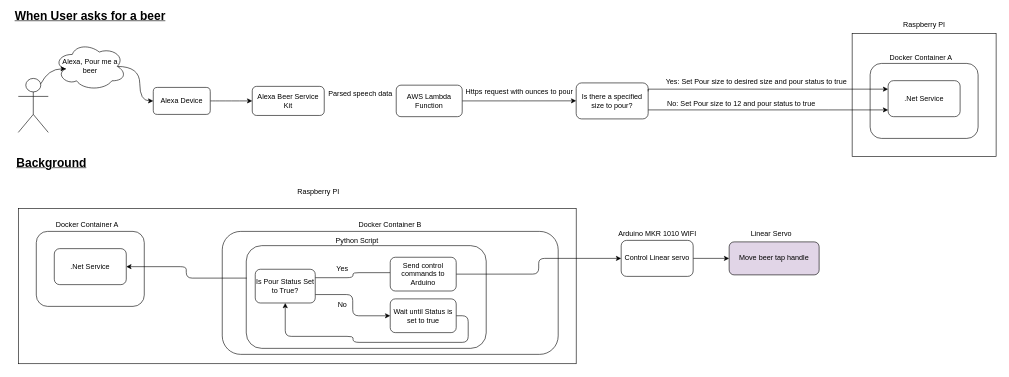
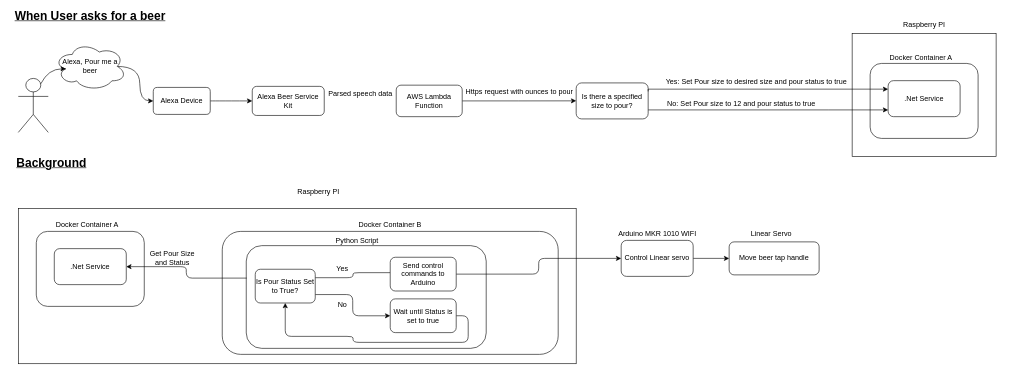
  <mxCell id="0" />
  <mxCell id="1" parent="0" />
  <mxCell id="2" value="" style="shape=umlActor;verticalLabelPosition=bottom;verticalAlign=top;html=1;outlineConnect=0;" vertex="1" parent="1"><mxGeometry x="30" y="130" width="50" height="90" as="geometry" /></mxCell>
  <mxCell id="3" style="edgeStyle=orthogonalEdgeStyle;rounded=0;orthogonalLoop=1;jettySize=auto;html=1;exitX=0.875;exitY=0.5;exitDx=0;exitDy=0;exitPerimeter=0;entryX=0;entryY=0.5;entryDx=0;entryDy=0;endArrow=classic;endFill=1;curved=1;" edge="1" parent="1" source="4" target="7"><mxGeometry relative="1" as="geometry" /></mxCell>
  <mxCell id="4" value="Alexa, Pour me a beer" style="ellipse;shape=cloud;whiteSpace=wrap;html=1;" vertex="1" parent="1"><mxGeometry x="90" y="70" width="120" height="80" as="geometry" /></mxCell>
  <mxCell id="5" value="" style="curved=1;endArrow=classic;html=1;exitX=0.75;exitY=0.1;exitDx=0;exitDy=0;exitPerimeter=0;entryX=0.16;entryY=0.55;entryDx=0;entryDy=0;entryPerimeter=0;endFill=1;startArrow=none;startFill=0;" edge="1" parent="1" source="2" target="4"><mxGeometry width="50" height="50" relative="1" as="geometry"><mxPoint x="105" y="200" as="sourcePoint" /><mxPoint x="155" y="150" as="targetPoint" /><Array as="points"><mxPoint x="80" y="114" /></Array></mxGeometry></mxCell>
  <mxCell id="6" style="edgeStyle=orthogonalEdgeStyle;curved=1;rounded=0;orthogonalLoop=1;jettySize=auto;html=1;exitX=1;exitY=0.5;exitDx=0;exitDy=0;entryX=0;entryY=0.5;entryDx=0;entryDy=0;endArrow=classic;endFill=1;" edge="1" parent="1" source="7" target="8"><mxGeometry relative="1" as="geometry" /></mxCell>
  <mxCell id="7" value="Alexa Device" style="rounded=1;whiteSpace=wrap;html=1;" vertex="1" parent="1"><mxGeometry x="255" y="145" width="95" height="45" as="geometry" /></mxCell>
  <mxCell id="8" value="Alexa Beer Service Kit" style="rounded=1;whiteSpace=wrap;html=1;" vertex="1" parent="1"><mxGeometry x="420" y="143.25" width="120" height="48.5" as="geometry" /></mxCell>
  <mxCell id="9" style="edgeStyle=orthogonalEdgeStyle;curved=1;rounded=0;orthogonalLoop=1;jettySize=auto;html=1;exitX=1;exitY=0.5;exitDx=0;exitDy=0;entryX=0;entryY=0.5;entryDx=0;entryDy=0;startArrow=none;startFill=0;endArrow=classic;endFill=1;" edge="1" parent="1" source="10"><mxGeometry relative="1" as="geometry"><mxPoint x="960" y="167.375" as="targetPoint" /></mxGeometry></mxCell>
  <mxCell id="10" value="AWS Lambda Function" style="rounded=1;whiteSpace=wrap;html=1;" vertex="1" parent="1"><mxGeometry x="660" y="141.25" width="110" height="52.5" as="geometry" /></mxCell>
  <mxCell id="11" value="Parsed speech data" style="text;html=1;align=center;verticalAlign=middle;resizable=0;points=[];autosize=1;strokeColor=none;" vertex="1" parent="1"><mxGeometry x="540" y="145" width="120" height="20" as="geometry" /></mxCell>
  <mxCell id="12" value="Https request with ounces to pour" style="text;html=1;align=center;verticalAlign=middle;resizable=0;points=[];autosize=1;strokeColor=none;" vertex="1" parent="1"><mxGeometry x="770" y="143" width="190" height="20" as="geometry" /></mxCell>
  <mxCell id="13" value="" style="rounded=0;whiteSpace=wrap;html=1;" vertex="1" parent="1"><mxGeometry x="1420" y="55" width="240" height="205" as="geometry" /></mxCell>
  <mxCell id="14" value="Raspberry PI" style="text;html=1;align=center;verticalAlign=middle;resizable=0;points=[];autosize=1;strokeColor=none;" vertex="1" parent="1"><mxGeometry x="1495" y="30" width="90" height="20" as="geometry" /></mxCell>
  <mxCell id="15" value="" style="rounded=1;whiteSpace=wrap;html=1;" vertex="1" parent="1"><mxGeometry x="1450" y="105" width="180" height="125" as="geometry" /></mxCell>
  <mxCell id="16" value="Docker Container A" style="text;html=1;strokeColor=none;fillColor=none;align=center;verticalAlign=middle;whiteSpace=wrap;rounded=0;" vertex="1" parent="1"><mxGeometry x="1480" y="85" width="110" height="20" as="geometry" /></mxCell>
  <mxCell id="17" value=".Net Service" style="rounded=1;whiteSpace=wrap;html=1;" vertex="1" parent="1"><mxGeometry x="1480" y="133.75" width="120" height="60" as="geometry" /></mxCell>
  <mxCell id="18" style="edgeStyle=orthogonalEdgeStyle;rounded=0;orthogonalLoop=1;jettySize=auto;html=1;exitX=1;exitY=0.75;exitDx=0;exitDy=0;startArrow=none;startFill=0;endArrow=classic;endFill=1;" edge="1" parent="1" source="19" target="17"><mxGeometry relative="1" as="geometry"><Array as="points"><mxPoint x="1380" y="183" /><mxPoint x="1380" y="183" /></Array></mxGeometry></mxCell>
  <mxCell id="19" value="Is there a specified size to pour?" style="rounded=1;whiteSpace=wrap;html=1;" vertex="1" parent="1"><mxGeometry x="960" y="137.5" width="120" height="60" as="geometry" /></mxCell>
  <mxCell id="20" style="edgeStyle=orthogonalEdgeStyle;rounded=0;orthogonalLoop=1;jettySize=auto;html=1;exitX=1;exitY=0.25;exitDx=0;exitDy=0;entryX=0;entryY=0.25;entryDx=0;entryDy=0;startArrow=none;startFill=0;endArrow=classic;endFill=1;" edge="1" parent="1"><mxGeometry relative="1" as="geometry"><mxPoint x="1080" y="151.63" as="sourcePoint" /><mxPoint x="1480" y="147.88" as="targetPoint" /><Array as="points"><mxPoint x="1080" y="148" /></Array></mxGeometry></mxCell>
  <mxCell id="21" value="Yes: Set Pour size to desired size and pour status to true" style="text;html=1;align=center;verticalAlign=middle;resizable=0;points=[];autosize=1;strokeColor=none;" vertex="1" parent="1"><mxGeometry x="1100" y="125" width="320" height="20" as="geometry" /></mxCell>
  <mxCell id="22" value="No: Set Pour size to 12 and pour status to true" style="text;html=1;align=center;verticalAlign=middle;resizable=0;points=[];autosize=1;strokeColor=none;" vertex="1" parent="1"><mxGeometry x="1105" y="163" width="260" height="20" as="geometry" /></mxCell>
  <mxCell id="23" value="Yes" style="text;html=1;align=center;verticalAlign=middle;resizable=0;points=[];autosize=1;strokeColor=none;" vertex="1" parent="1"><mxGeometry x="530" y="424.37" width="40" height="20" as="geometry" /></mxCell>
  <mxCell id="24" value="Arduino MKR 1010 WIFI" style="text;html=1;align=center;verticalAlign=middle;resizable=0;points=[];autosize=1;strokeColor=none;" vertex="1" parent="1"><mxGeometry x="1020" y="380" width="150" height="20" as="geometry" /></mxCell>
- <mxCell id="25" value="Move beer tap handle" style="rounded=1;whiteSpace=wrap;html=1;fillColor=#e1d5e7;" vertex="1" parent="1"><mxGeometry x="1215" y="402.5" width="150" height="55" as="geometry" /></mxCell>
+ <mxCell id="25" value="Move beer tap handle" style="rounded=1;whiteSpace=wrap;html=1;" vertex="1" parent="1"><mxGeometry x="1215" y="402.5" width="150" height="55" as="geometry" /></mxCell>
  <mxCell id="26" value="&lt;u&gt;&lt;b&gt;&lt;font style=&quot;font-size: 20px&quot;&gt;When User asks for a beer&lt;/font&gt;&lt;/b&gt;&lt;/u&gt;" style="text;html=1;strokeColor=none;fillColor=none;align=center;verticalAlign=middle;whiteSpace=wrap;rounded=0;" vertex="1" parent="1"><mxGeometry x="20" y="20" width="260" height="10" as="geometry" /></mxCell>
  <mxCell id="27" value="&lt;u&gt;&lt;b&gt;&lt;font style=&quot;font-size: 20px&quot;&gt;Background&lt;/font&gt;&lt;/b&gt;&lt;/u&gt;" style="text;html=1;align=center;verticalAlign=middle;resizable=0;points=[];autosize=1;strokeColor=none;" vertex="1" parent="1"><mxGeometry x="20" y="260" width="130" height="20" as="geometry" /></mxCell>
  <mxCell id="28" value="" style="rounded=0;whiteSpace=wrap;html=1;" vertex="1" parent="1"><mxGeometry x="30" y="346.87" width="930" height="258.75" as="geometry" /></mxCell>
  <mxCell id="29" value="Raspberry PI" style="text;html=1;align=center;verticalAlign=middle;resizable=0;points=[];autosize=1;strokeColor=none;" vertex="1" parent="1"><mxGeometry x="485" y="310" width="90" height="20" as="geometry" /></mxCell>
  <mxCell id="30" value="" style="rounded=1;whiteSpace=wrap;html=1;" vertex="1" parent="1"><mxGeometry x="60" y="385" width="180" height="125" as="geometry" /></mxCell>
  <mxCell id="31" value="Docker Container A" style="text;html=1;strokeColor=none;fillColor=none;align=center;verticalAlign=middle;whiteSpace=wrap;rounded=0;" vertex="1" parent="1"><mxGeometry x="90" y="365" width="110" height="20" as="geometry" /></mxCell>
  <mxCell id="32" value=".Net Service" style="rounded=1;whiteSpace=wrap;html=1;" vertex="1" parent="1"><mxGeometry x="90" y="413.75" width="120" height="60" as="geometry" /></mxCell>
  <mxCell id="33" value="" style="rounded=1;whiteSpace=wrap;html=1;" vertex="1" parent="1"><mxGeometry x="370" y="385" width="560" height="205" as="geometry" /></mxCell>
  <mxCell id="34" value="Docker Container B" style="text;html=1;strokeColor=none;fillColor=none;align=center;verticalAlign=middle;whiteSpace=wrap;rounded=0;" vertex="1" parent="1"><mxGeometry x="595" y="365" width="110" height="20" as="geometry" /></mxCell>
  <mxCell id="35" value="" style="rounded=1;whiteSpace=wrap;html=1;" vertex="1" parent="1"><mxGeometry x="410" y="408.75" width="400" height="171.25" as="geometry" /></mxCell>
  <mxCell id="36" value="Python Script" style="text;html=1;strokeColor=none;fillColor=none;align=center;verticalAlign=middle;whiteSpace=wrap;rounded=0;" vertex="1" parent="1"><mxGeometry x="555" y="392.75" width="80" height="16" as="geometry" /></mxCell>
  <mxCell id="37" style="edgeStyle=orthogonalEdgeStyle;rounded=1;orthogonalLoop=1;jettySize=auto;html=1;exitX=1;exitY=0.25;exitDx=0;exitDy=0;startArrow=none;startFill=0;endArrow=none;endFill=1;" edge="1" parent="1" source="40" target="45"><mxGeometry relative="1" as="geometry"><Array as="points"><mxPoint x="588" y="461.75" /><mxPoint x="588" y="453.75" /></Array></mxGeometry></mxCell>
  <mxCell id="38" style="edgeStyle=orthogonalEdgeStyle;rounded=1;orthogonalLoop=1;jettySize=auto;html=1;exitX=1;exitY=0.75;exitDx=0;exitDy=0;startArrow=none;startFill=0;endArrow=classic;endFill=1;" edge="1" parent="1" source="40" target="47"><mxGeometry relative="1" as="geometry" /></mxCell>
  <mxCell id="39" style="edgeStyle=orthogonalEdgeStyle;rounded=1;orthogonalLoop=1;jettySize=auto;html=1;exitX=0.002;exitY=0.316;exitDx=0;exitDy=0;startArrow=none;startFill=0;endArrow=classic;endFill=1;exitPerimeter=0;" edge="1" parent="1" source="35" target="32"><mxGeometry relative="1" as="geometry" /></mxCell>
  <mxCell id="40" value="Is Pour Status Set to True?" style="rounded=1;whiteSpace=wrap;html=1;" vertex="1" parent="1"><mxGeometry x="425" y="448.12" width="100" height="56.25" as="geometry" /></mxCell>
+ <mxCell id="41" value="Get Pour Size and Status " style="text;html=1;strokeColor=none;fillColor=none;align=center;verticalAlign=middle;whiteSpace=wrap;rounded=0;" vertex="1" parent="1"><mxGeometry x="247" y="408.75" width="80" height="40" as="geometry" /></mxCell>
  <mxCell id="42" value="No" style="text;html=1;align=center;verticalAlign=middle;resizable=0;points=[];autosize=1;strokeColor=none;" vertex="1" parent="1"><mxGeometry x="555" y="497.5" width="30" height="20" as="geometry" /></mxCell>
  <mxCell id="43" value="Yes" style="text;html=1;align=center;verticalAlign=middle;resizable=0;points=[];autosize=1;strokeColor=none;" vertex="1" parent="1"><mxGeometry x="550" y="437.5" width="40" height="20" as="geometry" /></mxCell>
  <mxCell id="44" style="edgeStyle=orthogonalEdgeStyle;rounded=1;orthogonalLoop=1;jettySize=auto;html=1;exitX=1;exitY=0.5;exitDx=0;exitDy=0;entryX=0;entryY=0.5;entryDx=0;entryDy=0;startArrow=none;startFill=0;endArrow=classic;endFill=1;" edge="1" parent="1" source="45" target="49"><mxGeometry relative="1" as="geometry" /></mxCell>
  <mxCell id="45" value="Send control commands to Arduino" style="rounded=1;whiteSpace=wrap;html=1;" vertex="1" parent="1"><mxGeometry x="650" y="428.12" width="110" height="56.25" as="geometry" /></mxCell>
  <mxCell id="46" style="edgeStyle=orthogonalEdgeStyle;rounded=1;orthogonalLoop=1;jettySize=auto;html=1;exitX=1;exitY=0.5;exitDx=0;exitDy=0;entryX=0.5;entryY=1;entryDx=0;entryDy=0;startArrow=none;startFill=0;endArrow=classic;endFill=1;" edge="1" parent="1" source="47" target="40"><mxGeometry relative="1" as="geometry"><Array as="points"><mxPoint x="780" y="526" /><mxPoint x="780" y="570" /><mxPoint x="588" y="570" /><mxPoint x="588" y="560" /><mxPoint x="475" y="560" /></Array></mxGeometry></mxCell>
  <mxCell id="47" value="Wait until Status is set to true" style="rounded=1;whiteSpace=wrap;html=1;" vertex="1" parent="1"><mxGeometry x="650" y="497.5" width="110" height="56.25" as="geometry" /></mxCell>
  <mxCell id="48" style="edgeStyle=orthogonalEdgeStyle;rounded=1;orthogonalLoop=1;jettySize=auto;html=1;exitX=1;exitY=0.5;exitDx=0;exitDy=0;entryX=0;entryY=0.5;entryDx=0;entryDy=0;startArrow=none;startFill=0;endArrow=classic;endFill=1;" edge="1" parent="1" source="49" target="25"><mxGeometry relative="1" as="geometry" /></mxCell>
  <mxCell id="49" value="Control Linear servo" style="rounded=1;whiteSpace=wrap;html=1;" vertex="1" parent="1"><mxGeometry x="1035" y="400" width="120" height="60" as="geometry" /></mxCell>
  <mxCell id="50" value="Linear Servo" style="text;html=1;align=center;verticalAlign=middle;resizable=0;points=[];autosize=1;strokeColor=none;" vertex="1" parent="1"><mxGeometry x="1245" y="380" width="80" height="20" as="geometry" /></mxCell>
